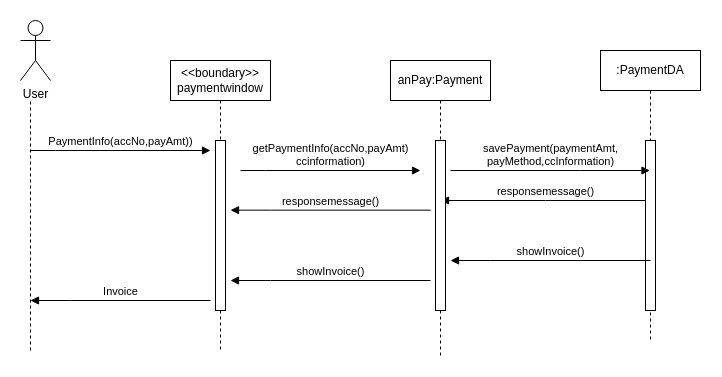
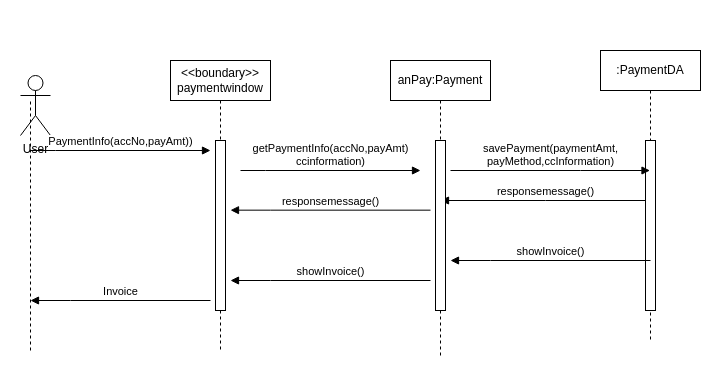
  <mxCell id="0" />
  <mxCell id="1" parent="0" />
  <mxCell id="2" value="&amp;lt;&amp;lt;boundary&amp;gt;&amp;gt;&lt;br&gt;paymentwindow" style="shape=umlLifeline;perimeter=lifelinePerimeter;whiteSpace=wrap;html=1;container=0;dropTarget=0;collapsible=0;recursiveResize=0;outlineConnect=0;portConstraint=eastwest;newEdgeStyle={&quot;edgeStyle&quot;:&quot;elbowEdgeStyle&quot;,&quot;elbow&quot;:&quot;vertical&quot;,&quot;curved&quot;:0,&quot;rounded&quot;:0};" parent="1" vertex="1"><mxGeometry x="170" y="60" width="100" height="290" as="geometry" /></mxCell>
  <mxCell id="3" value="" style="html=1;points=[];perimeter=orthogonalPerimeter;outlineConnect=0;targetShapes=umlLifeline;portConstraint=eastwest;newEdgeStyle={&quot;edgeStyle&quot;:&quot;elbowEdgeStyle&quot;,&quot;elbow&quot;:&quot;vertical&quot;,&quot;curved&quot;:0,&quot;rounded&quot;:0};" parent="2" vertex="1"><mxGeometry x="45" y="80" width="10" height="170" as="geometry" /></mxCell>
  <mxCell id="4" value="responsemessage()" style="html=1;verticalAlign=bottom;endArrow=block;edgeStyle=elbowEdgeStyle;elbow=vertical;curved=0;rounded=0;" parent="1" edge="1"><mxGeometry x="0.001" relative="1" as="geometry"><mxPoint x="650" y="200" as="sourcePoint" /><Array as="points" /><mxPoint x="440" y="200" as="targetPoint" /><mxPoint as="offset" /></mxGeometry></mxCell>
- <mxCell id="5" value="User" style="shape=umlActor;verticalLabelPosition=bottom;verticalAlign=top;html=1;outlineConnect=0;" vertex="1" parent="1"><mxGeometry x="20" width="30" height="60" as="geometry" y="20" /></mxCell>
+ <mxCell id="5" value="User" style="shape=umlActor;verticalLabelPosition=bottom;verticalAlign=top;html=1;outlineConnect=0;" vertex="1" parent="1"><mxGeometry x="20" y="75" width="30" height="60" as="geometry" /></mxCell>
  <mxCell id="6" value="anPay:Payment" style="shape=umlLifeline;perimeter=lifelinePerimeter;whiteSpace=wrap;html=1;container=0;dropTarget=0;collapsible=0;recursiveResize=0;outlineConnect=0;portConstraint=eastwest;newEdgeStyle={&quot;edgeStyle&quot;:&quot;elbowEdgeStyle&quot;,&quot;elbow&quot;:&quot;vertical&quot;,&quot;curved&quot;:0,&quot;rounded&quot;:0};" vertex="1" parent="1"><mxGeometry x="390" y="60" width="100" height="295" as="geometry" /></mxCell>
  <mxCell id="7" value="" style="html=1;points=[];perimeter=orthogonalPerimeter;outlineConnect=0;targetShapes=umlLifeline;portConstraint=eastwest;newEdgeStyle={&quot;edgeStyle&quot;:&quot;elbowEdgeStyle&quot;,&quot;elbow&quot;:&quot;vertical&quot;,&quot;curved&quot;:0,&quot;rounded&quot;:0};" vertex="1" parent="6"><mxGeometry x="45" y="80" width="10" height="170" as="geometry" /></mxCell>
  <mxCell id="8" value="showInvoice()" style="html=1;verticalAlign=bottom;endArrow=block;edgeStyle=elbowEdgeStyle;elbow=vertical;curved=0;rounded=0;" edge="1" parent="1"><mxGeometry x="0.001" relative="1" as="geometry"><mxPoint x="430" y="280" as="sourcePoint" /><Array as="points"><mxPoint x="270" y="280" /></Array><mxPoint x="230" y="280" as="targetPoint" /><mxPoint as="offset" /></mxGeometry></mxCell>
  <mxCell id="9" value=":PaymentDA" style="shape=umlLifeline;perimeter=lifelinePerimeter;whiteSpace=wrap;html=1;container=0;dropTarget=0;collapsible=0;recursiveResize=0;outlineConnect=0;portConstraint=eastwest;newEdgeStyle={&quot;edgeStyle&quot;:&quot;elbowEdgeStyle&quot;,&quot;elbow&quot;:&quot;vertical&quot;,&quot;curved&quot;:0,&quot;rounded&quot;:0};" vertex="1" parent="1"><mxGeometry x="600" y="50" width="100" height="290" as="geometry" /></mxCell>
  <mxCell id="10" value="" style="html=1;points=[];perimeter=orthogonalPerimeter;outlineConnect=0;targetShapes=umlLifeline;portConstraint=eastwest;newEdgeStyle={&quot;edgeStyle&quot;:&quot;elbowEdgeStyle&quot;,&quot;elbow&quot;:&quot;vertical&quot;,&quot;curved&quot;:0,&quot;rounded&quot;:0};" vertex="1" parent="9"><mxGeometry x="45" y="90" width="10" height="170" as="geometry" /></mxCell>
  <mxCell id="11" value="savePayment(paymentAmt,&lt;br&gt;payMethod,ccInformation)" style="html=1;verticalAlign=bottom;endArrow=block;edgeStyle=elbowEdgeStyle;elbow=vertical;curved=0;rounded=0;" edge="1" parent="1" target="9"><mxGeometry relative="1" as="geometry"><mxPoint x="450" y="170" as="sourcePoint" /><Array as="points"><mxPoint x="580" y="170" /><mxPoint x="530" y="170" /><mxPoint x="475" y="170" /></Array><mxPoint x="630" y="170" as="targetPoint" /></mxGeometry></mxCell>
  <mxCell id="12" value="" style="endArrow=none;dashed=1;html=1;rounded=0;" edge="1" parent="1"><mxGeometry width="50" height="50" relative="1" as="geometry"><mxPoint x="30" y="350" as="sourcePoint" /><mxPoint x="30" y="100" as="targetPoint" /></mxGeometry></mxCell>
  <mxCell id="13" value="PaymentInfo(accNo,payAmt))" style="html=1;verticalAlign=bottom;endArrow=block;edgeStyle=elbowEdgeStyle;elbow=horizontal;curved=0;rounded=0;" edge="1" parent="1"><mxGeometry relative="1" as="geometry"><mxPoint x="30" y="150" as="sourcePoint" /><Array as="points"><mxPoint x="55" y="150" /></Array><mxPoint x="210" y="150" as="targetPoint" /><mxPoint as="offset" /></mxGeometry></mxCell>
  <mxCell id="14" value="responsemessage()" style="html=1;verticalAlign=bottom;endArrow=block;edgeStyle=elbowEdgeStyle;elbow=vertical;curved=0;rounded=0;" edge="1" parent="1"><mxGeometry x="0.001" relative="1" as="geometry"><mxPoint x="430" y="209.66" as="sourcePoint" /><Array as="points"><mxPoint x="270" y="209.66" /></Array><mxPoint x="230" y="209.66" as="targetPoint" /><mxPoint as="offset" /></mxGeometry></mxCell>
  <mxCell id="15" value="getPaymentInfo(accNo,payAmt)&lt;br&gt;ccinformation)" style="html=1;verticalAlign=bottom;endArrow=block;edgeStyle=elbowEdgeStyle;elbow=vertical;curved=0;rounded=0;" edge="1" parent="1"><mxGeometry relative="1" as="geometry"><mxPoint x="240" y="170" as="sourcePoint" /><Array as="points"><mxPoint x="265" y="170" /></Array><mxPoint x="420" y="170" as="targetPoint" /></mxGeometry></mxCell>
  <mxCell id="16" value="Invoice" style="html=1;verticalAlign=bottom;endArrow=block;edgeStyle=elbowEdgeStyle;elbow=vertical;curved=0;rounded=0;" edge="1" parent="1"><mxGeometry x="0.001" relative="1" as="geometry"><mxPoint x="210" y="300" as="sourcePoint" /><Array as="points"><mxPoint x="70" y="300" /></Array><mxPoint x="30" y="300" as="targetPoint" /><mxPoint as="offset" /></mxGeometry></mxCell>
  <mxCell id="17" value="showInvoice()" style="html=1;verticalAlign=bottom;endArrow=block;edgeStyle=elbowEdgeStyle;elbow=vertical;curved=0;rounded=0;" edge="1" parent="1"><mxGeometry x="0.001" relative="1" as="geometry"><mxPoint x="650" y="260" as="sourcePoint" /><Array as="points"><mxPoint x="490" y="260" /></Array><mxPoint x="450" y="260" as="targetPoint" /><mxPoint as="offset" /></mxGeometry></mxCell>
